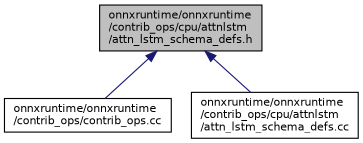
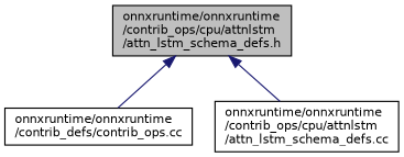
  digraph {
    node [color=black fillcolor=white fontname=Helvetica fontsize=10 shape=record style=filled]
    edge [color=midnightblue dir=back fontname=Helvetica fontsize=10 labelfontname=Helvetica labelfontsize=10 style=solid]
    n1 [fillcolor=grey75 fontcolor=black height=0.2 label="onnxruntime/onnxruntime\l/contrib_ops/cpu/attnlstm\l/attn_lstm_schema_defs.h" width=0.4]
-   n2 [height=0.2 label="onnxruntime/onnxruntime\l/contrib_ops/contrib_ops.cc" width=0.4]
+   n2 [height=0.2 label="onnxruntime/onnxruntime\l/contrib_defs/contrib_ops.cc" width=0.4]
    n3 [height=0.2 label="onnxruntime/onnxruntime\l/contrib_ops/cpu/attnlstm\l/attn_lstm_schema_defs.cc" width=0.4]
    n1 -> n2
    n1 -> n3
  }
